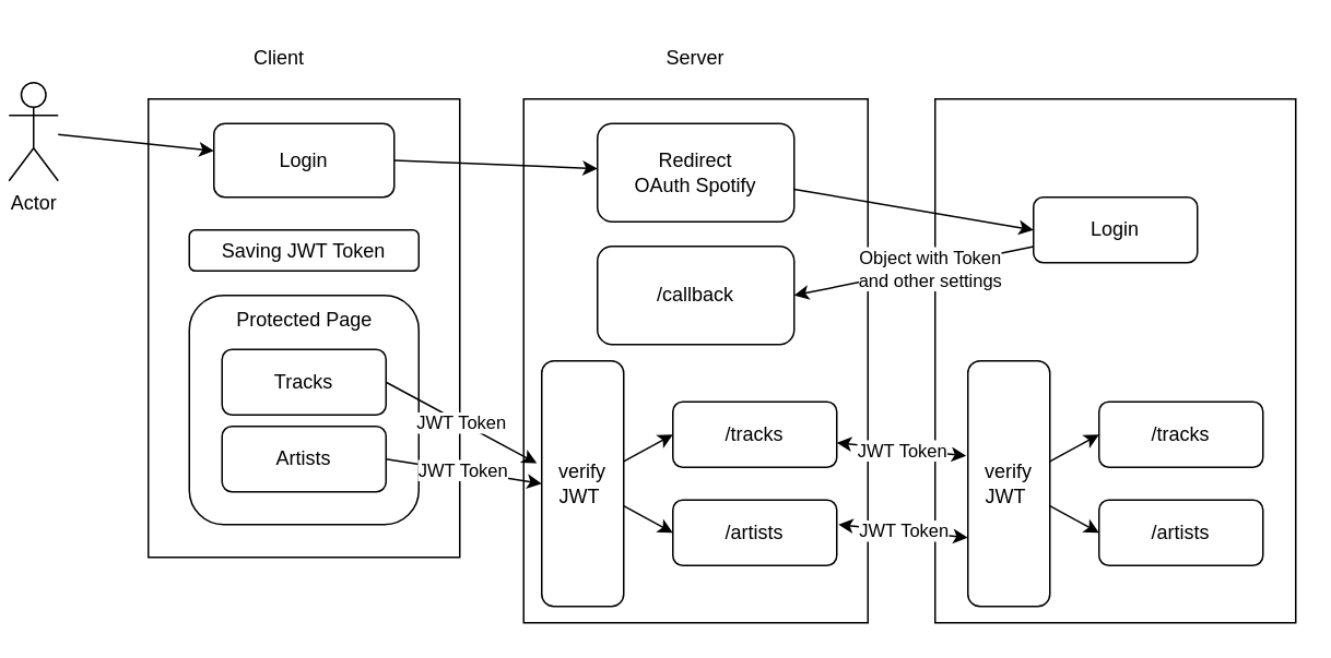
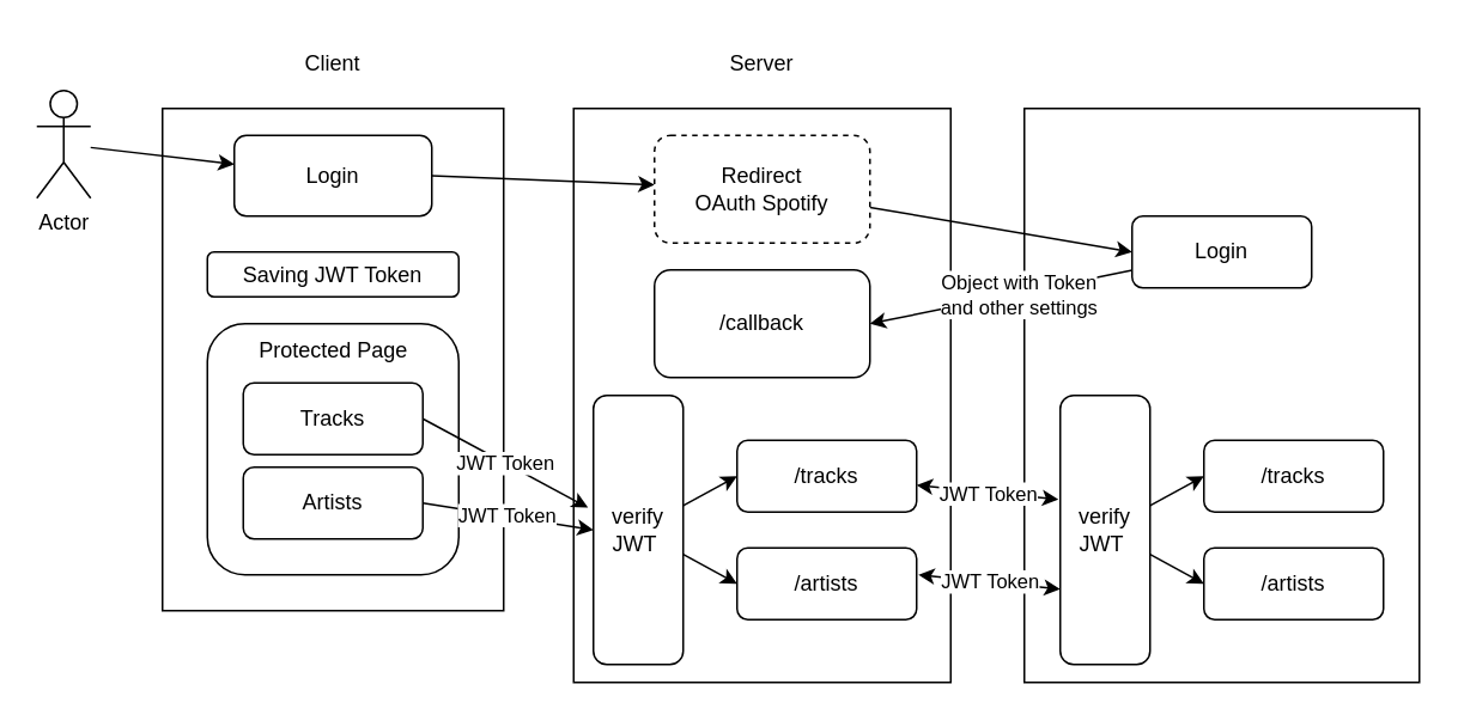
  <mxCell id="0" />
  <mxCell id="1" parent="0" />
  <mxCell id="2" value="" style="rounded=0;whiteSpace=wrap;html=1;fontStyle=1;fillColor=none;" parent="1" vertex="1"><mxGeometry x="570" y="60" width="220" height="320" as="geometry" /></mxCell>
  <mxCell id="3" value="" style="edgeStyle=none;html=1;" parent="1" source="4" target="8" edge="1"><mxGeometry relative="1" as="geometry" /></mxCell>
- <mxCell id="4" value="Actor" style="shape=umlActor;verticalLabelPosition=bottom;verticalAlign=top;html=1;outlineConnect=0;" parent="1" vertex="1"><mxGeometry x="5" y="50" width="30" height="60" as="geometry" /></mxCell>
+ <mxCell id="4" value="Actor" style="shape=umlActor;verticalLabelPosition=bottom;verticalAlign=top;html=1;outlineConnect=0;" parent="1" vertex="1"><mxGeometry x="20" y="50" width="30" height="60" as="geometry" /></mxCell>
  <mxCell id="5" style="edgeStyle=none;html=1;exitX=1;exitY=0.5;exitDx=0;exitDy=0;" parent="1" source="8" target="12" edge="1"><mxGeometry relative="1" as="geometry" /></mxCell>
  <mxCell id="6" value="" style="rounded=0;whiteSpace=wrap;html=1;fillColor=none;" parent="1" vertex="1"><mxGeometry x="90" y="60" width="190" height="280" as="geometry" /></mxCell>
- <mxCell id="7" value="Client" style="text;html=1;strokeColor=none;fillColor=none;align=center;verticalAlign=middle;whiteSpace=wrap;rounded=0;" parent="1" vertex="1"><mxGeometry x="140" y="20" width="60" height="30" as="geometry" /></mxCell>
+ <mxCell id="7" value="Client" style="text;html=1;strokeColor=none;fillColor=none;align=center;verticalAlign=middle;whiteSpace=wrap;rounded=0;" parent="1" vertex="1"><mxGeometry x="155" y="20" width="60" height="30" as="geometry" /></mxCell>
  <mxCell id="8" value="Login" style="rounded=1;whiteSpace=wrap;html=1;" parent="1" vertex="1"><mxGeometry x="130" y="75" width="110" height="45" as="geometry" /></mxCell>
  <mxCell id="9" value="" style="rounded=0;whiteSpace=wrap;html=1;fontStyle=1;fillColor=none;" parent="1" vertex="1"><mxGeometry x="319" y="60" width="210" height="320" as="geometry" /></mxCell>
  <mxCell id="10" value="Server" style="text;html=1;strokeColor=none;fillColor=none;align=center;verticalAlign=middle;whiteSpace=wrap;rounded=0;" parent="1" vertex="1"><mxGeometry x="394" y="20" width="60" height="30" as="geometry" /></mxCell>
  <mxCell id="11" style="edgeStyle=none;html=1;entryX=0;entryY=0.5;entryDx=0;entryDy=0;" parent="1" source="12" target="15" edge="1"><mxGeometry relative="1" as="geometry" /></mxCell>
- <mxCell id="12" value="Redirect&lt;br&gt;OAuth Spotify" style="rounded=1;whiteSpace=wrap;html=1;" parent="1" vertex="1"><mxGeometry x="364" y="75" width="120" height="60" as="geometry" /></mxCell>
+ <mxCell id="12" value="Redirect&lt;br&gt;OAuth Spotify" style="rounded=1;whiteSpace=wrap;html=1;dashed=1;" parent="1" vertex="1"><mxGeometry x="364" y="75" width="120" height="60" as="geometry" /></mxCell>
  <mxCell id="13" style="edgeStyle=none;html=1;entryX=1;entryY=0.5;entryDx=0;entryDy=0;" parent="1" source="15" target="16" edge="1"><mxGeometry relative="1" as="geometry" /></mxCell>
  <mxCell id="14" value="Object with Token &lt;br&gt;and other settings" style="edgeLabel;html=1;align=center;verticalAlign=middle;resizable=0;points=[];" parent="13" vertex="1" connectable="0"><mxGeometry x="-0.127" relative="1" as="geometry"><mxPoint as="offset" /></mxGeometry></mxCell>
  <mxCell id="15" value="Login" style="rounded=1;whiteSpace=wrap;html=1;fillColor=none;" parent="1" vertex="1"><mxGeometry x="630" y="120" width="100" height="40" as="geometry" /></mxCell>
  <mxCell id="16" value="/callback" style="rounded=1;whiteSpace=wrap;html=1;" parent="1" vertex="1"><mxGeometry x="364" y="150" width="120" height="60" as="geometry" /></mxCell>
  <mxCell id="17" value="" style="rounded=1;whiteSpace=wrap;html=1;" parent="1" vertex="1"><mxGeometry x="115" y="180" width="140" height="140" as="geometry" /></mxCell>
  <mxCell id="18" value="&lt;span style=&quot;&quot;&gt;Protected Page&lt;/span&gt;" style="text;html=1;align=center;verticalAlign=middle;resizable=0;points=[];autosize=1;strokeColor=none;fillColor=none;" parent="1" vertex="1"><mxGeometry x="130" y="180" width="110" height="30" as="geometry" /></mxCell>
  <mxCell id="19" value="JWT Token" style="edgeStyle=none;html=1;entryX=-0.06;entryY=0.417;entryDx=0;entryDy=0;entryPerimeter=0;exitX=1;exitY=0.5;exitDx=0;exitDy=0;" parent="1" source="20" target="27" edge="1"><mxGeometry relative="1" as="geometry" /></mxCell>
  <mxCell id="20" value="Tracks" style="rounded=1;whiteSpace=wrap;html=1;" parent="1" vertex="1"><mxGeometry x="135" y="213" width="100" height="40" as="geometry" /></mxCell>
  <mxCell id="21" value="Saving JWT Token" style="rounded=1;whiteSpace=wrap;html=1;" parent="1" vertex="1"><mxGeometry x="115" y="140" width="140" height="25" as="geometry" /></mxCell>
  <mxCell id="22" style="edgeStyle=none;html=1;entryX=-0.02;entryY=0.387;entryDx=0;entryDy=0;entryPerimeter=0;startArrow=classic;startFill=1;" edge="1" parent="1" source="24" target="34"><mxGeometry relative="1" as="geometry" /></mxCell>
  <mxCell id="23" value="JWT Token" style="edgeLabel;html=1;align=center;verticalAlign=middle;resizable=0;points=[];" vertex="1" connectable="0" parent="22"><mxGeometry x="0.012" relative="1" as="geometry"><mxPoint as="offset" /></mxGeometry></mxCell>
  <mxCell id="24" value="/tracks" style="rounded=1;whiteSpace=wrap;html=1;" parent="1" vertex="1"><mxGeometry x="410" y="245" width="100" height="40" as="geometry" /></mxCell>
  <mxCell id="25" style="edgeStyle=none;html=1;entryX=0;entryY=0.5;entryDx=0;entryDy=0;" parent="1" source="27" target="24" edge="1"><mxGeometry relative="1" as="geometry" /></mxCell>
  <mxCell id="26" style="edgeStyle=none;html=1;entryX=0;entryY=0.5;entryDx=0;entryDy=0;" parent="1" source="27" target="28" edge="1"><mxGeometry relative="1" as="geometry" /></mxCell>
  <mxCell id="27" value="verify&lt;br&gt;JWT&amp;nbsp;&lt;br&gt;" style="rounded=1;whiteSpace=wrap;html=1;fillColor=none;" parent="1" vertex="1"><mxGeometry x="330" y="220" width="50" height="150" as="geometry" /></mxCell>
  <mxCell id="28" value="/artists" style="rounded=1;whiteSpace=wrap;html=1;" parent="1" vertex="1"><mxGeometry x="410" y="305" width="100" height="40" as="geometry" /></mxCell>
  <mxCell id="29" value="Artists" style="rounded=1;whiteSpace=wrap;html=1;" parent="1" vertex="1"><mxGeometry x="135" y="260" width="100" height="40" as="geometry" /></mxCell>
  <mxCell id="30" value="JWT Token" style="edgeStyle=none;html=1;entryX=0;entryY=0.5;entryDx=0;entryDy=0;exitX=1;exitY=0.5;exitDx=0;exitDy=0;" parent="1" source="29" target="27" edge="1"><mxGeometry relative="1" as="geometry"><mxPoint x="245" y="243" as="sourcePoint" /><mxPoint x="337" y="292.55" as="targetPoint" /></mxGeometry></mxCell>
  <mxCell id="31" value="/tracks" style="rounded=1;whiteSpace=wrap;html=1;" vertex="1" parent="1"><mxGeometry x="670" y="245" width="100" height="40" as="geometry" /></mxCell>
  <mxCell id="32" style="edgeStyle=none;html=1;entryX=0;entryY=0.5;entryDx=0;entryDy=0;" edge="1" parent="1" source="34" target="31"><mxGeometry relative="1" as="geometry" /></mxCell>
  <mxCell id="33" style="edgeStyle=none;html=1;entryX=0;entryY=0.5;entryDx=0;entryDy=0;" edge="1" parent="1" source="34" target="35"><mxGeometry relative="1" as="geometry" /></mxCell>
  <mxCell id="34" value="verify&lt;br&gt;JWT&amp;nbsp;&lt;br&gt;" style="rounded=1;whiteSpace=wrap;html=1;fillColor=none;" vertex="1" parent="1"><mxGeometry x="590" y="220" width="50" height="150" as="geometry" /></mxCell>
  <mxCell id="35" value="/artists" style="rounded=1;whiteSpace=wrap;html=1;" vertex="1" parent="1"><mxGeometry x="670" y="305" width="100" height="40" as="geometry" /></mxCell>
  <mxCell id="36" value="JWT Token" style="edgeStyle=none;html=1;entryX=-0.02;entryY=0.387;entryDx=0;entryDy=0;entryPerimeter=0;startArrow=classic;startFill=1;" edge="1" parent="1"><mxGeometry relative="1" as="geometry"><mxPoint x="511" y="319.998" as="sourcePoint" /><mxPoint x="590" y="327.99" as="targetPoint" /></mxGeometry></mxCell>
